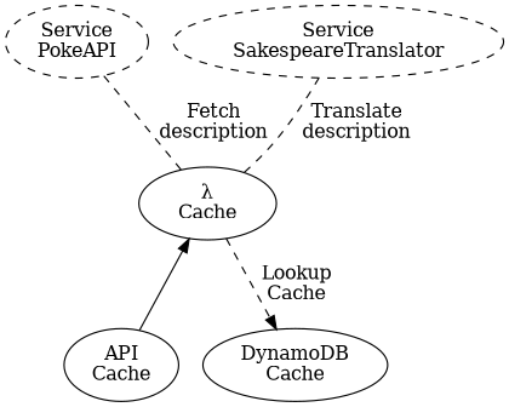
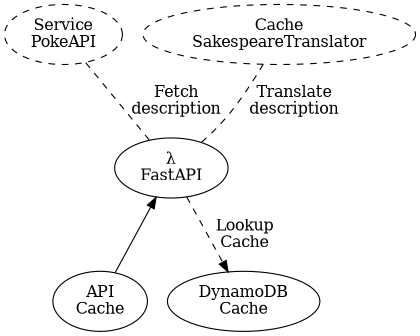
  digraph {
    rankdir=TB
    edge [style=dashed]
    n1 [label="API\nCache"]
    n2 [label="Service\nPokeAPI" style=dashed]
-   n3 [label="Service\nSakespeareTranslator" style=dashed]
-   n4 [label="λ\nCache"]
+   n3 [label="Cache\nSakespeareTranslator" style=dashed]
+   n4 [label="λ\nFastAPI"]
    n5 [label="DynamoDB\nCache"]
    subgraph sub_1 {
      rank=max
      n1
    }
    subgraph sub_2 {
      rank=min
      n2
      n3
    }
    n1 -> n4 [style=""]
    n4 -> n2 [arrowhead=none label="Fetch\ndescription"]
    n4 -> n3 [arrowhead=none label="Translate\ndescription"]
    n4 -> n5 [label="Lookup\nCache"]
  }
